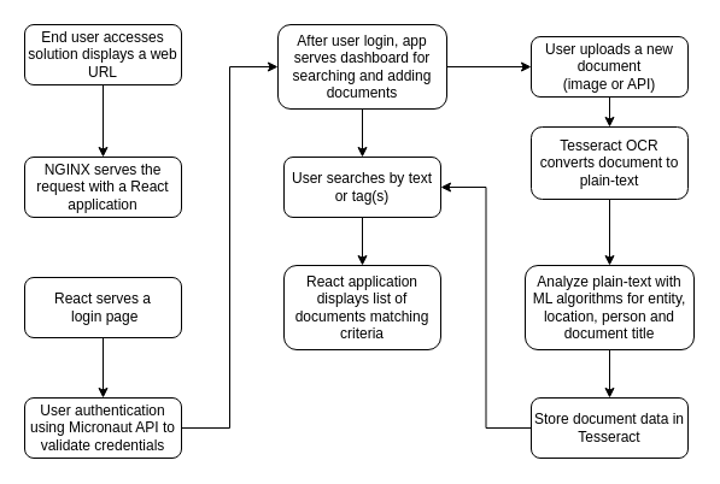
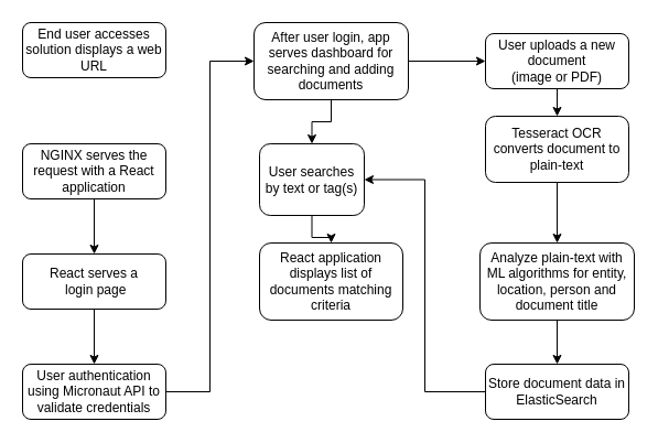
  <mxCell id="0" />
  <mxCell id="1" parent="0" />
- <mxCell id="2" style="edgeStyle=orthogonalEdgeStyle;rounded=0;orthogonalLoop=1;jettySize=auto;html=1;exitX=0.5;exitY=1;exitDx=0;exitDy=0;" edge="1" parent="1" source="3" target="5"><mxGeometry relative="1" as="geometry" /></mxCell>
  <mxCell id="3" value="End user accesses solution displays a web URL" style="rounded=1;whiteSpace=wrap;html=1;fontSize=12;glass=0;strokeWidth=1;shadow=0;" parent="1" vertex="1"><mxGeometry x="20" y="20" width="130" height="50" as="geometry" /></mxCell>
+ <mxCell id="4" style="edgeStyle=orthogonalEdgeStyle;rounded=0;orthogonalLoop=1;jettySize=auto;html=1;exitX=0.5;exitY=1;exitDx=0;exitDy=0;entryX=0.5;entryY=0;entryDx=0;entryDy=0;" edge="1" parent="1" source="5" target="7"><mxGeometry relative="1" as="geometry" /></mxCell>
  <mxCell id="5" value="NGINX serves the request with a React application" style="rounded=1;whiteSpace=wrap;html=1;fontSize=12;glass=0;strokeWidth=1;shadow=0;" vertex="1" parent="1"><mxGeometry x="20" y="130" width="130" height="50" as="geometry" /></mxCell>
  <mxCell id="6" style="edgeStyle=orthogonalEdgeStyle;rounded=0;orthogonalLoop=1;jettySize=auto;html=1;exitX=0.5;exitY=1;exitDx=0;exitDy=0;" edge="1" parent="1" source="7" target="9"><mxGeometry relative="1" as="geometry" /></mxCell>
  <mxCell id="7" value="&lt;div&gt;React serves a&lt;/div&gt;&lt;div&gt;&amp;nbsp;login page&lt;/div&gt;" style="rounded=1;whiteSpace=wrap;html=1;fontSize=12;glass=0;strokeWidth=1;shadow=0;" vertex="1" parent="1"><mxGeometry x="20" y="230" width="130" height="50" as="geometry" /></mxCell>
  <mxCell id="8" style="edgeStyle=orthogonalEdgeStyle;rounded=0;orthogonalLoop=1;jettySize=auto;html=1;entryX=0;entryY=0.5;entryDx=0;entryDy=0;" edge="1" parent="1" source="9" target="12"><mxGeometry relative="1" as="geometry" /></mxCell>
  <mxCell id="9" value="User authentication using Micronaut API to validate credentials" style="rounded=1;whiteSpace=wrap;html=1;fontSize=12;glass=0;strokeWidth=1;shadow=0;" vertex="1" parent="1"><mxGeometry x="20" y="330" width="130" height="50" as="geometry" /></mxCell>
  <mxCell id="10" value="" style="edgeStyle=orthogonalEdgeStyle;rounded=0;orthogonalLoop=1;jettySize=auto;html=1;" edge="1" parent="1" source="12" target="14"><mxGeometry relative="1" as="geometry" /></mxCell>
  <mxCell id="11" value="" style="edgeStyle=orthogonalEdgeStyle;rounded=0;orthogonalLoop=1;jettySize=auto;html=1;" edge="1" parent="1" source="12" target="20"><mxGeometry relative="1" as="geometry" /></mxCell>
  <mxCell id="12" value="After user login, app serves dashboard for searching and adding documents" style="rounded=1;whiteSpace=wrap;html=1;fontSize=12;glass=0;strokeWidth=1;shadow=0;" vertex="1" parent="1"><mxGeometry x="230" y="20" width="140" height="70" as="geometry" /></mxCell>
  <mxCell id="13" value="" style="edgeStyle=orthogonalEdgeStyle;rounded=0;orthogonalLoop=1;jettySize=auto;html=1;" edge="1" parent="1" source="14" target="22"><mxGeometry relative="1" as="geometry" /></mxCell>
- <mxCell id="14" value="&lt;div&gt;User uploads a new document&lt;/div&gt;&lt;div&gt;(image or API)&lt;/div&gt;" style="rounded=1;whiteSpace=wrap;html=1;fontSize=12;glass=0;strokeWidth=1;shadow=0;" vertex="1" parent="1"><mxGeometry x="440" y="30" width="130" height="50" as="geometry" /></mxCell>
+ <mxCell id="14" value="&lt;div&gt;User uploads a new document&lt;/div&gt;&lt;div&gt;(image or PDF)&lt;/div&gt;" style="rounded=1;whiteSpace=wrap;html=1;fontSize=12;glass=0;strokeWidth=1;shadow=0;" vertex="1" parent="1"><mxGeometry x="440" y="30" width="130" height="50" as="geometry" /></mxCell>
  <mxCell id="15" value="" style="edgeStyle=orthogonalEdgeStyle;rounded=0;orthogonalLoop=1;jettySize=auto;html=1;" edge="1" parent="1" source="16" target="18"><mxGeometry relative="1" as="geometry" /></mxCell>
  <mxCell id="16" value="Analyze plain-text with ML algorithms for entity, location, person and document title " style="rounded=1;whiteSpace=wrap;html=1;fontSize=12;glass=0;strokeWidth=1;shadow=0;" vertex="1" parent="1"><mxGeometry x="435" y="220" width="140" height="70" as="geometry" /></mxCell>
  <mxCell id="17" style="edgeStyle=orthogonalEdgeStyle;rounded=0;orthogonalLoop=1;jettySize=auto;html=1;entryX=1;entryY=0.5;entryDx=0;entryDy=0;" edge="1" parent="1" source="18" target="20"><mxGeometry relative="1" as="geometry" /></mxCell>
- <mxCell id="18" value="Store document data in Tesseract" style="rounded=1;whiteSpace=wrap;html=1;fontSize=12;glass=0;strokeWidth=1;shadow=0;" vertex="1" parent="1"><mxGeometry x="440" y="330" width="130" height="50" as="geometry" /></mxCell>
+ <mxCell id="18" value="Store document data in ElasticSearch" style="rounded=1;whiteSpace=wrap;html=1;fontSize=12;glass=0;strokeWidth=1;shadow=0;" vertex="1" parent="1"><mxGeometry x="440" y="330" width="130" height="50" as="geometry" /></mxCell>
  <mxCell id="19" value="" style="edgeStyle=orthogonalEdgeStyle;rounded=0;orthogonalLoop=1;jettySize=auto;html=1;" edge="1" parent="1" source="20" target="23"><mxGeometry relative="1" as="geometry" /></mxCell>
- <mxCell id="20" value="User searches by text or tag(s)" style="rounded=1;whiteSpace=wrap;html=1;fontSize=12;glass=0;strokeWidth=1;shadow=0;" vertex="1" parent="1"><mxGeometry x="235" y="130" width="130" height="50" as="geometry" /></mxCell>
+ <mxCell id="20" value="User searches by text or tag(s)" style="rounded=1;whiteSpace=wrap;html=1;fontSize=12;glass=0;strokeWidth=1;shadow=0;" vertex="1" parent="1"><mxGeometry x="235" y="130" width="95" height="65" as="geometry" /></mxCell>
  <mxCell id="21" value="" style="edgeStyle=orthogonalEdgeStyle;rounded=0;orthogonalLoop=1;jettySize=auto;html=1;" edge="1" parent="1" source="22" target="16"><mxGeometry relative="1" as="geometry" /></mxCell>
  <mxCell id="22" value="Tesseract OCR converts document to plain-text" style="rounded=1;whiteSpace=wrap;html=1;fontSize=12;glass=0;strokeWidth=1;shadow=0;" vertex="1" parent="1"><mxGeometry x="440" y="105" width="130" height="60" as="geometry" /></mxCell>
  <mxCell id="23" value="React application displays list of documents matching criteria" style="rounded=1;whiteSpace=wrap;html=1;fontSize=12;glass=0;strokeWidth=1;shadow=0;" vertex="1" parent="1"><mxGeometry x="235" y="220" width="130" height="70" as="geometry" /></mxCell>
